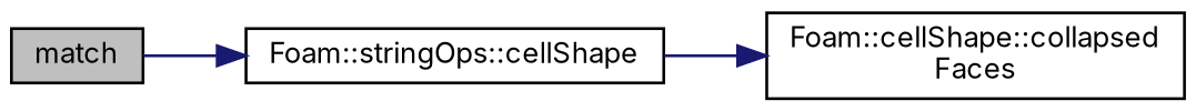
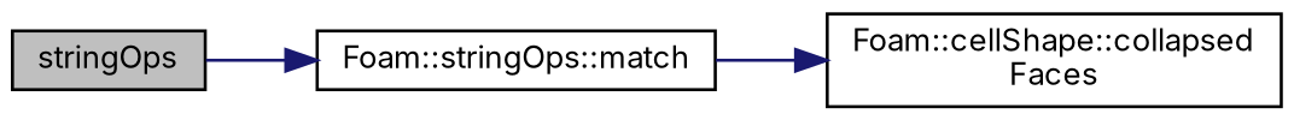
  digraph {
    fontname=Inter
    rankdir=LR
    node [color=black fontname=Inter fontsize=10 shape=record]
    edge [color=midnightblue fontname=Inter fontsize=10 labelfontname=Helvetica labelfontsize=10 style=solid]
-   n1 [fillcolor=grey75 fontcolor=black height=0.2 label=match style=filled width=0.4]
-   n2 [height=0.2 label="Foam::stringOps::cellShape" width=0.4]
+   n1 [fillcolor=grey75 fontcolor=black height=0.2 label=stringOps style=filled width=0.4]
+   n2 [height=0.2 label="Foam::stringOps::match" width=0.4]
    n3 [height=0.2 label="Foam::cellShape::collapsed\lFaces" width=0.4]
    n1 -> n2
    n2 -> n3
  }
